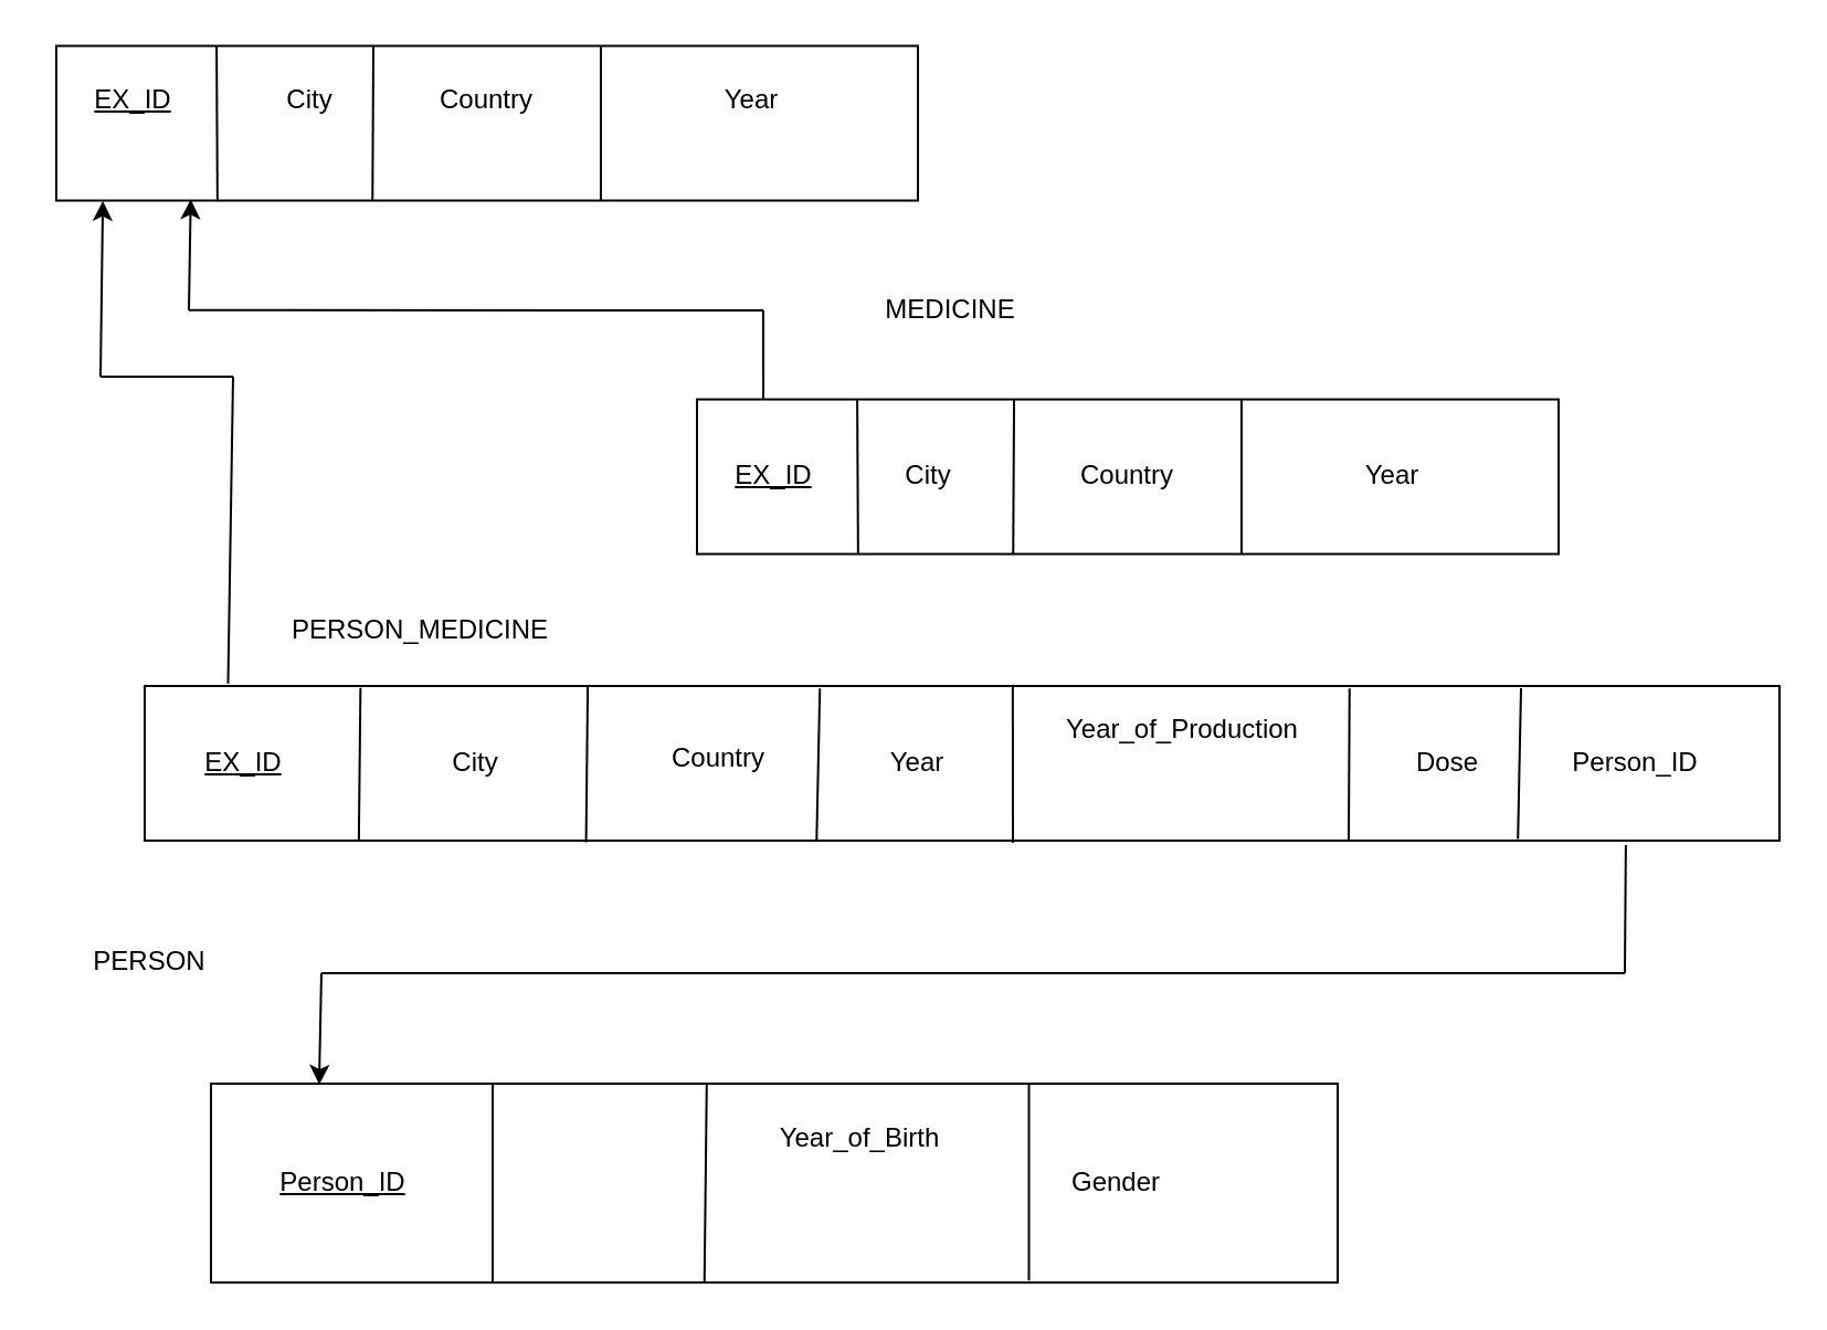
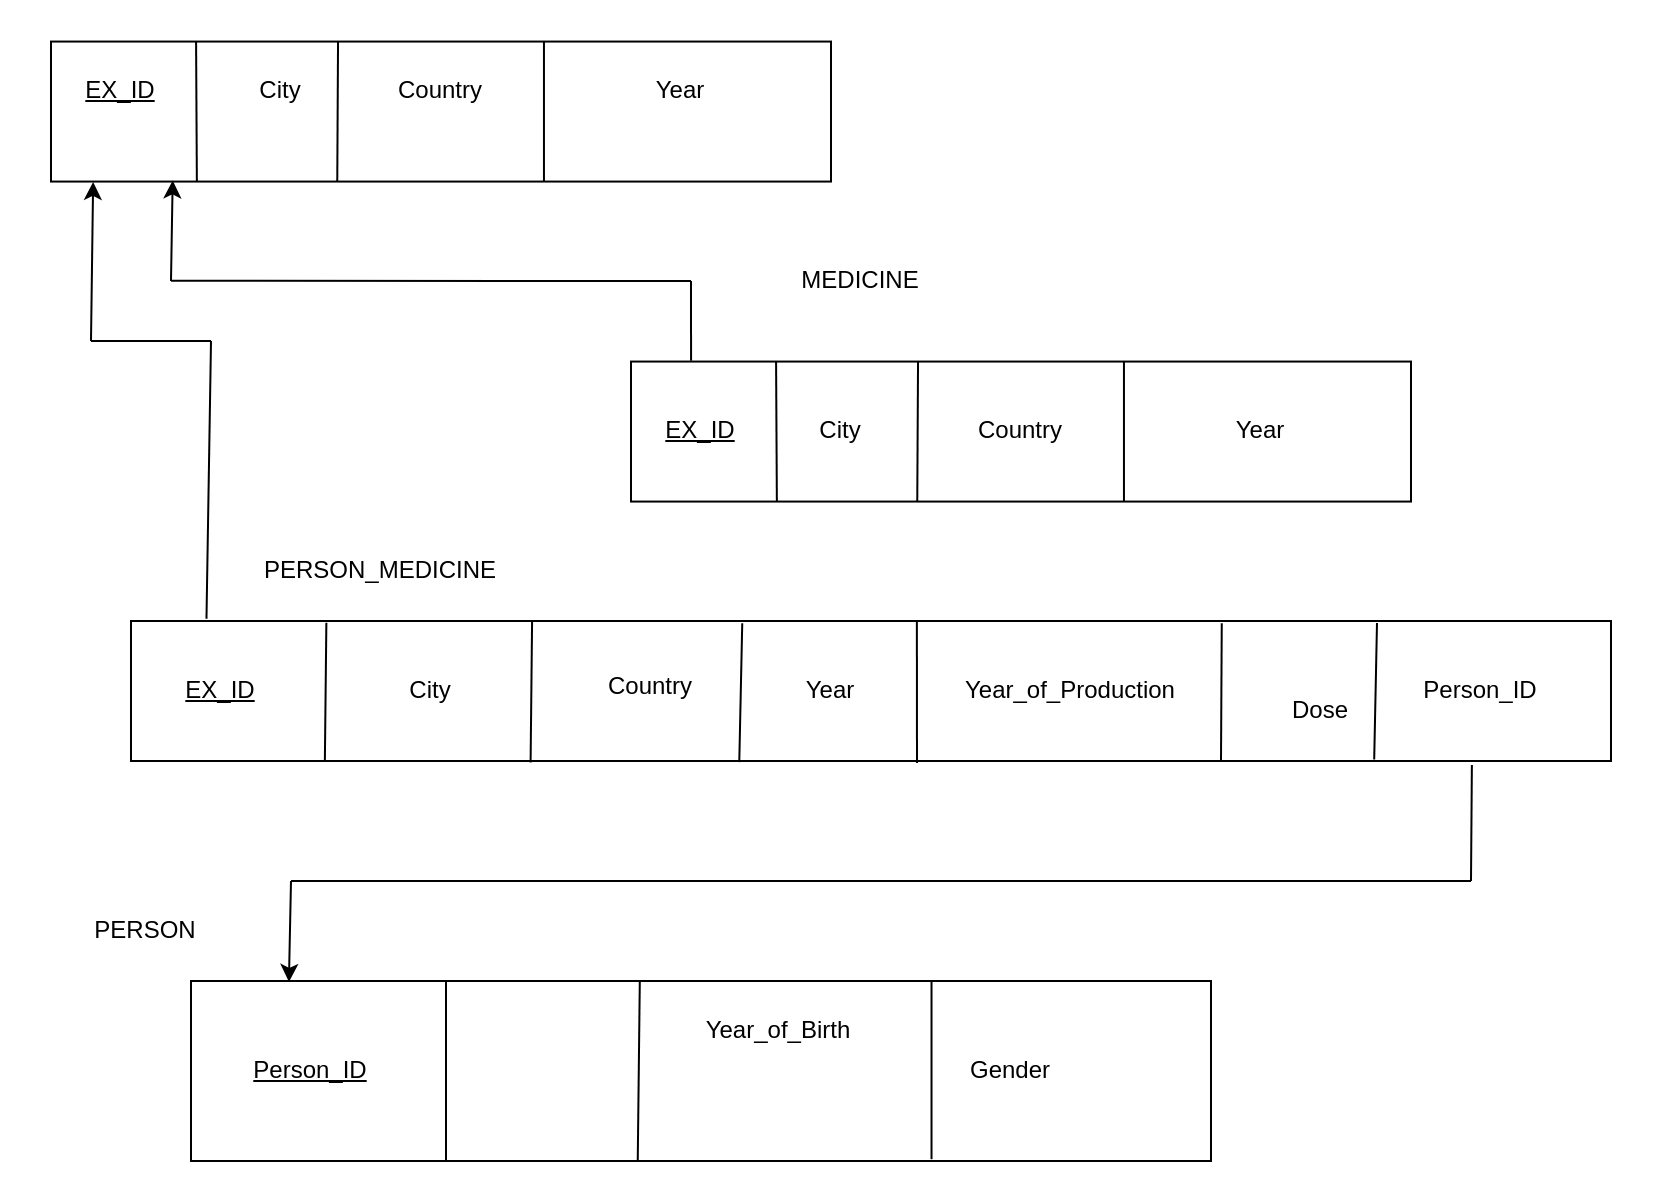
  <mxCell id="0" />
  <mxCell id="1" parent="0" />
  <mxCell id="2" value="" style="rounded=0;whiteSpace=wrap;html=1;shadow=0;sketch=0;fillColor=#FFFFFF;" parent="1" vertex="1"><mxGeometry x="25" y="20.28" width="390" height="70" as="geometry" /></mxCell>
  <mxCell id="3" value="&lt;u&gt;EX_ID&lt;/u&gt;" style="text;html=1;strokeColor=none;fillColor=none;align=center;verticalAlign=middle;whiteSpace=wrap;rounded=0;shadow=0;sketch=0;" parent="1" vertex="1"><mxGeometry x="35" y="30.28" width="50" height="30" as="geometry" /></mxCell>
  <mxCell id="4" value="City" style="text;html=1;strokeColor=none;fillColor=none;align=center;verticalAlign=middle;whiteSpace=wrap;rounded=0;shadow=0;sketch=0;" parent="1" vertex="1"><mxGeometry x="115" y="30.28" width="50" height="30" as="geometry" /></mxCell>
  <mxCell id="5" value="" style="endArrow=none;html=1;entryX=0.186;entryY=0.002;entryDx=0;entryDy=0;entryPerimeter=0;exitX=0.187;exitY=0.996;exitDx=0;exitDy=0;exitPerimeter=0;" parent="1" source="2" target="2" edge="1"><mxGeometry width="50" height="50" relative="1" as="geometry"><mxPoint x="235" y="80.28" as="sourcePoint" /><mxPoint x="285" y="30.28" as="targetPoint" /></mxGeometry></mxCell>
  <mxCell id="6" value="Country" style="text;html=1;strokeColor=none;fillColor=none;align=center;verticalAlign=middle;whiteSpace=wrap;rounded=0;shadow=0;sketch=0;" parent="1" vertex="1"><mxGeometry x="195" y="30.28" width="50" height="30" as="geometry" /></mxCell>
  <mxCell id="7" value="" style="endArrow=none;html=1;entryX=0.368;entryY=-0.004;entryDx=0;entryDy=0;entryPerimeter=0;exitX=0.367;exitY=0.998;exitDx=0;exitDy=0;exitPerimeter=0;" parent="1" source="2" target="2" edge="1"><mxGeometry width="50" height="50" relative="1" as="geometry"><mxPoint x="167" y="80.28" as="sourcePoint" /><mxPoint x="375" y="20.28" as="targetPoint" /></mxGeometry></mxCell>
  <mxCell id="8" value="" style="endArrow=none;html=1;entryX=0.632;entryY=-0.002;entryDx=0;entryDy=0;entryPerimeter=0;exitX=0.632;exitY=0.999;exitDx=0;exitDy=0;exitPerimeter=0;" parent="1" source="2" target="2" edge="1"><mxGeometry width="50" height="50" relative="1" as="geometry"><mxPoint x="265" y="70.28" as="sourcePoint" /><mxPoint x="315" y="20.28" as="targetPoint" /></mxGeometry></mxCell>
  <mxCell id="9" value="Year" style="text;html=1;strokeColor=none;fillColor=none;align=center;verticalAlign=middle;whiteSpace=wrap;rounded=0;shadow=0;sketch=0;" parent="1" vertex="1"><mxGeometry x="315" y="30.28" width="50" height="30" as="geometry" /></mxCell>
  <mxCell id="10" value="" style="rounded=0;whiteSpace=wrap;html=1;shadow=0;sketch=0;fillColor=#FFFFFF;" parent="1" vertex="1"><mxGeometry x="65" y="310" width="740" height="70" as="geometry" /></mxCell>
  <mxCell id="11" value="" style="rounded=0;whiteSpace=wrap;html=1;shadow=0;sketch=0;fillColor=#FFFFFF;" parent="1" vertex="1"><mxGeometry x="315" y="180.28" width="390" height="70" as="geometry" /></mxCell>
  <mxCell id="12" value="&lt;u&gt;EX_ID&lt;/u&gt;" style="text;html=1;strokeColor=none;fillColor=none;align=center;verticalAlign=middle;whiteSpace=wrap;rounded=0;shadow=0;sketch=0;" parent="1" vertex="1"><mxGeometry x="325" y="200" width="50" height="30.28" as="geometry" /></mxCell>
  <mxCell id="13" value="City" style="text;html=1;strokeColor=none;fillColor=none;align=center;verticalAlign=middle;whiteSpace=wrap;rounded=0;shadow=0;sketch=0;" parent="1" vertex="1"><mxGeometry x="395" y="200" width="50" height="30" as="geometry" /></mxCell>
  <mxCell id="14" value="" style="endArrow=none;html=1;entryX=0.186;entryY=0.002;entryDx=0;entryDy=0;entryPerimeter=0;exitX=0.187;exitY=0.996;exitDx=0;exitDy=0;exitPerimeter=0;" parent="1" source="11" target="11" edge="1"><mxGeometry width="50" height="50" relative="1" as="geometry"><mxPoint x="525" y="250.28" as="sourcePoint" /><mxPoint x="575" y="200.28" as="targetPoint" /></mxGeometry></mxCell>
  <mxCell id="15" value="Country" style="text;html=1;strokeColor=none;fillColor=none;align=center;verticalAlign=middle;whiteSpace=wrap;rounded=0;shadow=0;sketch=0;" parent="1" vertex="1"><mxGeometry x="485" y="200.28" width="50" height="30" as="geometry" /></mxCell>
  <mxCell id="16" value="" style="endArrow=none;html=1;entryX=0.368;entryY=-0.004;entryDx=0;entryDy=0;entryPerimeter=0;exitX=0.367;exitY=0.998;exitDx=0;exitDy=0;exitPerimeter=0;" parent="1" source="11" target="11" edge="1"><mxGeometry width="50" height="50" relative="1" as="geometry"><mxPoint x="457" y="250.28" as="sourcePoint" /><mxPoint x="665" y="190.28" as="targetPoint" /></mxGeometry></mxCell>
  <mxCell id="17" value="" style="endArrow=none;html=1;entryX=0.632;entryY=-0.002;entryDx=0;entryDy=0;entryPerimeter=0;exitX=0.632;exitY=0.999;exitDx=0;exitDy=0;exitPerimeter=0;" parent="1" source="11" target="11" edge="1"><mxGeometry width="50" height="50" relative="1" as="geometry"><mxPoint x="555" y="240.28" as="sourcePoint" /><mxPoint x="605" y="190.28" as="targetPoint" /></mxGeometry></mxCell>
  <mxCell id="18" value="Year" style="text;html=1;strokeColor=none;fillColor=none;align=center;verticalAlign=middle;whiteSpace=wrap;rounded=0;shadow=0;sketch=0;" parent="1" vertex="1"><mxGeometry x="605" y="200.28" width="50" height="30" as="geometry" /></mxCell>
  <mxCell id="19" value="MEDICINE" style="text;html=1;strokeColor=none;fillColor=none;align=center;verticalAlign=middle;whiteSpace=wrap;rounded=0;shadow=0;sketch=0;" parent="1" vertex="1"><mxGeometry x="355" y="120" width="150" height="40" as="geometry" /></mxCell>
  <mxCell id="20" value="" style="endArrow=classic;html=1;entryX=0.156;entryY=0.992;entryDx=0;entryDy=0;entryPerimeter=0;" parent="1" target="2" edge="1"><mxGeometry width="50" height="50" relative="1" as="geometry"><mxPoint x="85" y="140" as="sourcePoint" /><mxPoint x="95" y="100" as="targetPoint" /><Array as="points" /></mxGeometry></mxCell>
  <mxCell id="21" value="" style="endArrow=none;html=1;" parent="1" edge="1"><mxGeometry width="50" height="50" relative="1" as="geometry"><mxPoint x="85" y="139.86" as="sourcePoint" /><mxPoint x="345" y="140" as="targetPoint" /></mxGeometry></mxCell>
  <mxCell id="22" value="" style="endArrow=none;html=1;exitX=0.077;exitY=-0.006;exitDx=0;exitDy=0;exitPerimeter=0;" parent="1" source="11" edge="1"><mxGeometry width="50" height="50" relative="1" as="geometry"><mxPoint x="346" y="180" as="sourcePoint" /><mxPoint x="345" y="140" as="targetPoint" /><Array as="points" /></mxGeometry></mxCell>
  <mxCell id="23" value="PERSON_MEDICINE" style="text;html=1;strokeColor=none;fillColor=none;align=center;verticalAlign=middle;whiteSpace=wrap;rounded=0;shadow=0;sketch=0;" parent="1" vertex="1"><mxGeometry x="125" y="270" width="130" height="30" as="geometry" /></mxCell>
- <mxCell id="24" value="Year_of_Production" style="text;html=1;strokeColor=none;fillColor=none;align=center;verticalAlign=middle;whiteSpace=wrap;rounded=0;shadow=0;sketch=0;" parent="1" vertex="1"><mxGeometry x="475" y="318.75" width="120" height="22.5" as="geometry" /></mxCell>
+ <mxCell id="24" value="Year_of_Production" style="text;html=1;strokeColor=none;fillColor=none;align=center;verticalAlign=middle;whiteSpace=wrap;rounded=0;shadow=0;sketch=0;" parent="1" vertex="1"><mxGeometry x="475" y="333.75" width="120" height="22.5" as="geometry" /></mxCell>
  <mxCell id="25" value="&lt;u&gt;EX_ID&lt;/u&gt;" style="text;html=1;strokeColor=none;fillColor=none;align=center;verticalAlign=middle;whiteSpace=wrap;rounded=0;shadow=0;sketch=0;" parent="1" vertex="1"><mxGeometry x="85" y="329.86" width="50" height="30.28" as="geometry" /></mxCell>
  <mxCell id="26" value="City" style="text;html=1;strokeColor=none;fillColor=none;align=center;verticalAlign=middle;whiteSpace=wrap;rounded=0;shadow=0;sketch=0;" parent="1" vertex="1"><mxGeometry x="175" y="327.5" width="80" height="35" as="geometry" /></mxCell>
  <mxCell id="27" value="Country" style="text;html=1;strokeColor=none;fillColor=none;align=center;verticalAlign=middle;whiteSpace=wrap;rounded=0;shadow=0;sketch=0;" parent="1" vertex="1"><mxGeometry x="295" y="322.64" width="60" height="39.86" as="geometry" /></mxCell>
  <mxCell id="28" value="Year" style="text;html=1;strokeColor=none;fillColor=none;align=center;verticalAlign=middle;whiteSpace=wrap;rounded=0;shadow=0;sketch=0;" parent="1" vertex="1"><mxGeometry x="375" y="325" width="80" height="40" as="geometry" /></mxCell>
- <mxCell id="29" value="Dose" style="text;html=1;strokeColor=none;fillColor=none;align=center;verticalAlign=middle;whiteSpace=wrap;rounded=0;shadow=0;sketch=0;" parent="1" vertex="1"><mxGeometry x="625" y="332.5" width="60" height="25" as="geometry" /></mxCell>
+ <mxCell id="29" value="Dose" style="text;html=1;strokeColor=none;fillColor=none;align=center;verticalAlign=middle;whiteSpace=wrap;rounded=0;shadow=0;sketch=0;" parent="1" vertex="1"><mxGeometry x="630" y="342.5" width="60" height="25" as="geometry" /></mxCell>
  <mxCell id="30" value="Person_ID" style="text;html=1;strokeColor=none;fillColor=none;align=center;verticalAlign=middle;whiteSpace=wrap;rounded=0;shadow=0;sketch=0;" parent="1" vertex="1"><mxGeometry x="705" y="335" width="70" height="20" as="geometry" /></mxCell>
  <mxCell id="31" value="" style="endArrow=classic;html=1;entryX=0.054;entryY=1.003;entryDx=0;entryDy=0;entryPerimeter=0;" parent="1" target="2" edge="1"><mxGeometry width="50" height="50" relative="1" as="geometry"><mxPoint x="45" y="170" as="sourcePoint" /><mxPoint x="75" y="110" as="targetPoint" /></mxGeometry></mxCell>
  <mxCell id="32" value="" style="endArrow=none;html=1;" parent="1" edge="1"><mxGeometry width="50" height="50" relative="1" as="geometry"><mxPoint x="45" y="170" as="sourcePoint" /><mxPoint x="105" y="170" as="targetPoint" /></mxGeometry></mxCell>
  <mxCell id="33" value="" style="endArrow=none;html=1;exitX=0.051;exitY=-0.016;exitDx=0;exitDy=0;exitPerimeter=0;" parent="1" source="10" edge="1"><mxGeometry width="50" height="50" relative="1" as="geometry"><mxPoint x="105" y="290" as="sourcePoint" /><mxPoint x="105" y="170" as="targetPoint" /></mxGeometry></mxCell>
  <mxCell id="34" value="" style="endArrow=none;html=1;entryX=0.132;entryY=0.012;entryDx=0;entryDy=0;entryPerimeter=0;exitX=0.131;exitY=0.993;exitDx=0;exitDy=0;exitPerimeter=0;" parent="1" source="10" target="10" edge="1"><mxGeometry width="50" height="50" relative="1" as="geometry"><mxPoint x="163" y="384" as="sourcePoint" /><mxPoint x="195" y="320" as="targetPoint" /></mxGeometry></mxCell>
  <mxCell id="35" value="" style="endArrow=none;html=1;entryX=0.271;entryY=0.006;entryDx=0;entryDy=0;entryPerimeter=0;exitX=0.27;exitY=1.01;exitDx=0;exitDy=0;exitPerimeter=0;" parent="1" source="10" target="10" edge="1"><mxGeometry width="50" height="50" relative="1" as="geometry"><mxPoint x="245" y="370" as="sourcePoint" /><mxPoint x="295" y="320" as="targetPoint" /></mxGeometry></mxCell>
  <mxCell id="36" value="" style="endArrow=none;html=1;entryX=0.413;entryY=0.016;entryDx=0;entryDy=0;entryPerimeter=0;exitX=0.411;exitY=1.008;exitDx=0;exitDy=0;exitPerimeter=0;" parent="1" source="10" target="10" edge="1"><mxGeometry width="50" height="50" relative="1" as="geometry"><mxPoint x="355" y="370" as="sourcePoint" /><mxPoint x="405" y="320" as="targetPoint" /></mxGeometry></mxCell>
  <mxCell id="37" value="" style="endArrow=none;html=1;entryX=0.531;entryY=0.008;entryDx=0;entryDy=0;entryPerimeter=0;" parent="1" target="10" edge="1"><mxGeometry width="50" height="50" relative="1" as="geometry"><mxPoint x="458" y="381" as="sourcePoint" /><mxPoint x="485" y="320" as="targetPoint" /></mxGeometry></mxCell>
  <mxCell id="38" value="" style="endArrow=none;html=1;entryX=0.737;entryY=0.016;entryDx=0;entryDy=0;entryPerimeter=0;" parent="1" target="10" edge="1"><mxGeometry width="50" height="50" relative="1" as="geometry"><mxPoint x="610" y="380" as="sourcePoint" /><mxPoint x="635" y="320" as="targetPoint" /></mxGeometry></mxCell>
  <mxCell id="39" value="" style="endArrow=none;html=1;exitX=0.84;exitY=0.989;exitDx=0;exitDy=0;exitPerimeter=0;" parent="1" source="10" edge="1"><mxGeometry width="50" height="50" relative="1" as="geometry"><mxPoint x="688" y="370" as="sourcePoint" /><mxPoint x="688" y="311" as="targetPoint" /></mxGeometry></mxCell>
  <mxCell id="40" value="" style="rounded=0;whiteSpace=wrap;html=1;shadow=0;sketch=0;fillColor=#FFFFFF;" parent="1" vertex="1"><mxGeometry x="95" y="490" width="510" height="90" as="geometry" /></mxCell>
- <mxCell id="41" value="PERSON" style="text;html=1;strokeColor=none;fillColor=none;align=center;verticalAlign=middle;whiteSpace=wrap;rounded=0;shadow=0;sketch=0;" parent="1" vertex="1"><mxGeometry x="20" y="420" width="95" height="30" as="geometry" /></mxCell>
+ <mxCell id="41" value="PERSON" style="text;html=1;strokeColor=none;fillColor=none;align=center;verticalAlign=middle;whiteSpace=wrap;rounded=0;shadow=0;sketch=0;" parent="1" vertex="1"><mxGeometry x="25" y="450" width="95" height="30" as="geometry" /></mxCell>
  <mxCell id="42" value="&lt;u&gt;Person_ID&lt;/u&gt;" style="text;html=1;strokeColor=none;fillColor=none;align=center;verticalAlign=middle;whiteSpace=wrap;rounded=0;shadow=0;sketch=0;" parent="1" vertex="1"><mxGeometry x="115" y="520" width="80" height="30" as="geometry" /></mxCell>
  <mxCell id="43" value="" style="endArrow=classic;html=1;entryX=0.096;entryY=0.005;entryDx=0;entryDy=0;entryPerimeter=0;" parent="1" target="40" edge="1"><mxGeometry width="50" height="50" relative="1" as="geometry"><mxPoint x="145" y="440" as="sourcePoint" /><mxPoint x="155" y="470" as="targetPoint" /></mxGeometry></mxCell>
  <mxCell id="44" value="" style="endArrow=none;html=1;" parent="1" edge="1"><mxGeometry width="50" height="50" relative="1" as="geometry"><mxPoint x="145" y="440" as="sourcePoint" /><mxPoint x="735" y="440" as="targetPoint" /></mxGeometry></mxCell>
  <mxCell id="45" value="" style="endArrow=none;html=1;entryX=0.906;entryY=1.029;entryDx=0;entryDy=0;entryPerimeter=0;" parent="1" target="10" edge="1"><mxGeometry width="50" height="50" relative="1" as="geometry"><mxPoint x="735" y="440" as="sourcePoint" /><mxPoint x="785" y="390" as="targetPoint" /></mxGeometry></mxCell>
  <mxCell id="46" value="Year_of_Birth" style="text;html=1;strokeColor=none;fillColor=none;align=center;verticalAlign=middle;whiteSpace=wrap;rounded=0;shadow=0;sketch=0;" parent="1" vertex="1"><mxGeometry x="334" y="500" width="110" height="30" as="geometry" /></mxCell>
  <mxCell id="47" value="Gender" style="text;html=1;strokeColor=none;fillColor=none;align=center;verticalAlign=middle;whiteSpace=wrap;rounded=0;shadow=0;sketch=0;" parent="1" vertex="1"><mxGeometry x="475" y="525" width="60" height="20" as="geometry" /></mxCell>
  <mxCell id="48" value="" style="endArrow=none;html=1;entryX=0.25;entryY=0;entryDx=0;entryDy=0;exitX=0.25;exitY=1;exitDx=0;exitDy=0;" parent="1" source="40" target="40" edge="1"><mxGeometry width="50" height="50" relative="1" as="geometry"><mxPoint x="205" y="560" as="sourcePoint" /><mxPoint x="255" y="510" as="targetPoint" /></mxGeometry></mxCell>
  <mxCell id="49" value="" style="endArrow=none;html=1;exitX=0.438;exitY=0.994;exitDx=0;exitDy=0;exitPerimeter=0;entryX=0.44;entryY=0.001;entryDx=0;entryDy=0;entryPerimeter=0;" parent="1" source="40" target="40" edge="1"><mxGeometry width="50" height="50" relative="1" as="geometry"><mxPoint x="318" y="570" as="sourcePoint" /><mxPoint x="318" y="490" as="targetPoint" /></mxGeometry></mxCell>
  <mxCell id="50" value="" style="endArrow=none;html=1;entryX=0.726;entryY=0.001;entryDx=0;entryDy=0;entryPerimeter=0;exitX=0.726;exitY=0.99;exitDx=0;exitDy=0;exitPerimeter=0;" parent="1" source="40" target="40" edge="1"><mxGeometry width="50" height="50" relative="1" as="geometry"><mxPoint x="455" y="570" as="sourcePoint" /><mxPoint x="505" y="520" as="targetPoint" /></mxGeometry></mxCell>
